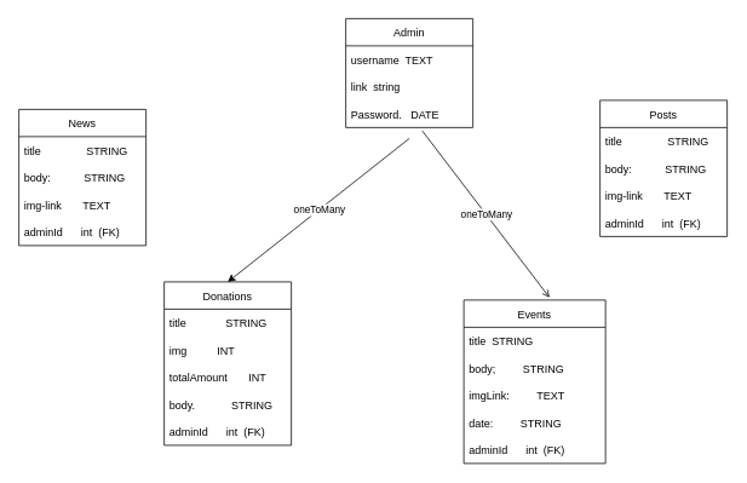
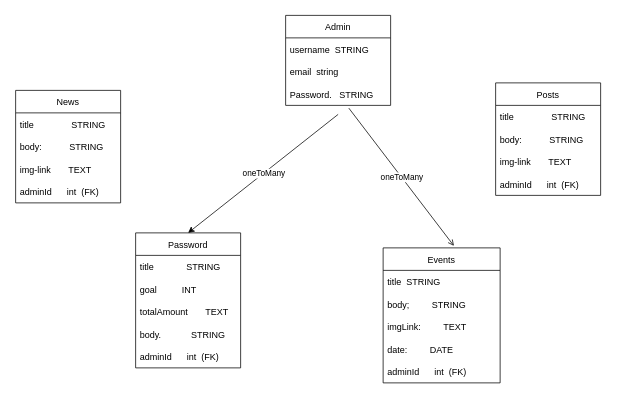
  <mxCell id="0" />
  <mxCell id="1" parent="0" />
  <mxCell id="2" value="Admin" style="swimlane;fontStyle=0;childLayout=stackLayout;horizontal=1;startSize=30;horizontalStack=0;resizeParent=1;resizeParentMax=0;resizeLast=0;collapsible=1;marginBottom=0;" parent="1" vertex="1"><mxGeometry x="380" y="20" width="140" height="120" as="geometry" /></mxCell>
- <mxCell id="3" value="username  TEXT" style="text;strokeColor=none;fillColor=none;align=left;verticalAlign=middle;spacingLeft=4;spacingRight=4;overflow=hidden;points=[[0,0.5],[1,0.5]];portConstraint=eastwest;rotatable=0;" parent="2" vertex="1"><mxGeometry y="30" width="140" height="30" as="geometry" /></mxCell>
- <mxCell id="4" value="link  string" style="text;strokeColor=none;fillColor=none;align=left;verticalAlign=middle;spacingLeft=4;spacingRight=4;overflow=hidden;points=[[0,0.5],[1,0.5]];portConstraint=eastwest;rotatable=0;" parent="2" vertex="1"><mxGeometry y="60" width="140" height="30" as="geometry" /></mxCell>
- <mxCell id="5" value="Password.   DATE" style="text;strokeColor=none;fillColor=none;align=left;verticalAlign=middle;spacingLeft=4;spacingRight=4;overflow=hidden;points=[[0,0.5],[1,0.5]];portConstraint=eastwest;rotatable=0;" parent="2" vertex="1"><mxGeometry y="90" width="140" height="30" as="geometry" /></mxCell>
+ <mxCell id="3" value="username  STRING" style="text;strokeColor=none;fillColor=none;align=left;verticalAlign=middle;spacingLeft=4;spacingRight=4;overflow=hidden;points=[[0,0.5],[1,0.5]];portConstraint=eastwest;rotatable=0;" parent="2" vertex="1"><mxGeometry y="30" width="140" height="30" as="geometry" /></mxCell>
+ <mxCell id="4" value="email  string" style="text;strokeColor=none;fillColor=none;align=left;verticalAlign=middle;spacingLeft=4;spacingRight=4;overflow=hidden;points=[[0,0.5],[1,0.5]];portConstraint=eastwest;rotatable=0;" parent="2" vertex="1"><mxGeometry y="60" width="140" height="30" as="geometry" /></mxCell>
+ <mxCell id="5" value="Password.   STRING" style="text;strokeColor=none;fillColor=none;align=left;verticalAlign=middle;spacingLeft=4;spacingRight=4;overflow=hidden;points=[[0,0.5],[1,0.5]];portConstraint=eastwest;rotatable=0;" parent="2" vertex="1"><mxGeometry y="90" width="140" height="30" as="geometry" /></mxCell>
  <mxCell id="6" value="Posts" style="swimlane;fontStyle=0;childLayout=stackLayout;horizontal=1;startSize=30;horizontalStack=0;resizeParent=1;resizeParentMax=0;resizeLast=0;collapsible=1;marginBottom=0;" parent="1" vertex="1"><mxGeometry x="660" y="110" width="140" height="150" as="geometry" /></mxCell>
  <mxCell id="7" value="title               STRING" style="text;strokeColor=none;fillColor=none;align=left;verticalAlign=middle;spacingLeft=4;spacingRight=4;overflow=hidden;points=[[0,0.5],[1,0.5]];portConstraint=eastwest;rotatable=0;" parent="6" vertex="1"><mxGeometry y="30" width="140" height="30" as="geometry" /></mxCell>
  <mxCell id="8" value="body:           STRING" style="text;strokeColor=none;fillColor=none;align=left;verticalAlign=middle;spacingLeft=4;spacingRight=4;overflow=hidden;points=[[0,0.5],[1,0.5]];portConstraint=eastwest;rotatable=0;" parent="6" vertex="1"><mxGeometry y="60" width="140" height="30" as="geometry" /></mxCell>
  <mxCell id="9" value="img-link       TEXT" style="text;strokeColor=none;fillColor=none;align=left;verticalAlign=middle;spacingLeft=4;spacingRight=4;overflow=hidden;points=[[0,0.5],[1,0.5]];portConstraint=eastwest;rotatable=0;" parent="6" vertex="1"><mxGeometry y="90" width="140" height="30" as="geometry" /></mxCell>
  <mxCell id="10" value="adminId      int  (FK)" style="text;strokeColor=none;fillColor=none;align=left;verticalAlign=middle;spacingLeft=4;spacingRight=4;overflow=hidden;points=[[0,0.5],[1,0.5]];portConstraint=eastwest;rotatable=0;" vertex="1" parent="6"><mxGeometry y="120" width="140" height="30" as="geometry" /></mxCell>
  <mxCell id="11" value="News" style="swimlane;fontStyle=0;childLayout=stackLayout;horizontal=1;startSize=30;horizontalStack=0;resizeParent=1;resizeParentMax=0;resizeLast=0;collapsible=1;marginBottom=0;" parent="1" vertex="1"><mxGeometry x="20" y="120" width="140" height="150" as="geometry" /></mxCell>
  <mxCell id="12" value="title               STRING" style="text;strokeColor=none;fillColor=none;align=left;verticalAlign=middle;spacingLeft=4;spacingRight=4;overflow=hidden;points=[[0,0.5],[1,0.5]];portConstraint=eastwest;rotatable=0;" parent="11" vertex="1"><mxGeometry y="30" width="140" height="30" as="geometry" /></mxCell>
  <mxCell id="13" value="body:           STRING" style="text;strokeColor=none;fillColor=none;align=left;verticalAlign=middle;spacingLeft=4;spacingRight=4;overflow=hidden;points=[[0,0.5],[1,0.5]];portConstraint=eastwest;rotatable=0;" parent="11" vertex="1"><mxGeometry y="60" width="140" height="30" as="geometry" /></mxCell>
  <mxCell id="14" value="img-link       TEXT" style="text;strokeColor=none;fillColor=none;align=left;verticalAlign=middle;spacingLeft=4;spacingRight=4;overflow=hidden;points=[[0,0.5],[1,0.5]];portConstraint=eastwest;rotatable=0;" parent="11" vertex="1"><mxGeometry y="90" width="140" height="30" as="geometry" /></mxCell>
  <mxCell id="15" value="adminId      int  (FK)" style="text;strokeColor=none;fillColor=none;align=left;verticalAlign=middle;spacingLeft=4;spacingRight=4;overflow=hidden;points=[[0,0.5],[1,0.5]];portConstraint=eastwest;rotatable=0;" vertex="1" parent="11"><mxGeometry y="120" width="140" height="30" as="geometry" /></mxCell>
- <mxCell id="16" value="Donations" style="swimlane;fontStyle=0;childLayout=stackLayout;horizontal=1;startSize=30;horizontalStack=0;resizeParent=1;resizeParentMax=0;resizeLast=0;collapsible=1;marginBottom=0;" vertex="1" parent="1"><mxGeometry x="180" y="310" width="140" height="180" as="geometry" /></mxCell>
+ <mxCell id="16" value="Password" style="swimlane;fontStyle=0;childLayout=stackLayout;horizontal=1;startSize=30;horizontalStack=0;resizeParent=1;resizeParentMax=0;resizeLast=0;collapsible=1;marginBottom=0;" vertex="1" parent="1"><mxGeometry x="180" y="310" width="140" height="180" as="geometry" /></mxCell>
  <mxCell id="17" value="title             STRING" style="text;strokeColor=none;fillColor=none;align=left;verticalAlign=middle;spacingLeft=4;spacingRight=4;overflow=hidden;points=[[0,0.5],[1,0.5]];portConstraint=eastwest;rotatable=0;" vertex="1" parent="16"><mxGeometry y="30" width="140" height="30" as="geometry" /></mxCell>
- <mxCell id="18" value="img          INT" style="text;strokeColor=none;fillColor=none;align=left;verticalAlign=middle;spacingLeft=4;spacingRight=4;overflow=hidden;points=[[0,0.5],[1,0.5]];portConstraint=eastwest;rotatable=0;" vertex="1" parent="16"><mxGeometry y="60" width="140" height="30" as="geometry" /></mxCell>
- <mxCell id="19" value="totalAmount       INT" style="text;strokeColor=none;fillColor=none;align=left;verticalAlign=middle;spacingLeft=4;spacingRight=4;overflow=hidden;points=[[0,0.5],[1,0.5]];portConstraint=eastwest;rotatable=0;" vertex="1" parent="16"><mxGeometry y="90" width="140" height="30" as="geometry" /></mxCell>
+ <mxCell id="18" value="goal          INT" style="text;strokeColor=none;fillColor=none;align=left;verticalAlign=middle;spacingLeft=4;spacingRight=4;overflow=hidden;points=[[0,0.5],[1,0.5]];portConstraint=eastwest;rotatable=0;" vertex="1" parent="16"><mxGeometry y="60" width="140" height="30" as="geometry" /></mxCell>
+ <mxCell id="19" value="totalAmount       TEXT" style="text;strokeColor=none;fillColor=none;align=left;verticalAlign=middle;spacingLeft=4;spacingRight=4;overflow=hidden;points=[[0,0.5],[1,0.5]];portConstraint=eastwest;rotatable=0;" vertex="1" parent="16"><mxGeometry y="90" width="140" height="30" as="geometry" /></mxCell>
  <mxCell id="20" value="body.            STRING" style="text;strokeColor=none;fillColor=none;align=left;verticalAlign=middle;spacingLeft=4;spacingRight=4;overflow=hidden;points=[[0,0.5],[1,0.5]];portConstraint=eastwest;rotatable=0;" vertex="1" parent="16"><mxGeometry y="120" width="140" height="30" as="geometry" /></mxCell>
  <mxCell id="21" value="adminId      int  (FK)" style="text;strokeColor=none;fillColor=none;align=left;verticalAlign=middle;spacingLeft=4;spacingRight=4;overflow=hidden;points=[[0,0.5],[1,0.5]];portConstraint=eastwest;rotatable=0;" vertex="1" parent="16"><mxGeometry y="150" width="140" height="30" as="geometry" /></mxCell>
  <mxCell id="22" value="Events" style="swimlane;fontStyle=0;childLayout=stackLayout;horizontal=1;startSize=30;horizontalStack=0;resizeParent=1;resizeParentMax=0;resizeLast=0;collapsible=1;marginBottom=0;" vertex="1" parent="1"><mxGeometry x="510" y="330" width="156" height="180" as="geometry" /></mxCell>
  <mxCell id="23" value="title  STRING" style="text;strokeColor=none;fillColor=none;align=left;verticalAlign=middle;spacingLeft=4;spacingRight=4;overflow=hidden;points=[[0,0.5],[1,0.5]];portConstraint=eastwest;rotatable=0;" vertex="1" parent="22"><mxGeometry y="30" width="156" height="30" as="geometry" /></mxCell>
  <mxCell id="24" value="body;         STRING" style="text;strokeColor=none;fillColor=none;align=left;verticalAlign=middle;spacingLeft=4;spacingRight=4;overflow=hidden;points=[[0,0.5],[1,0.5]];portConstraint=eastwest;rotatable=0;" vertex="1" parent="22"><mxGeometry y="60" width="156" height="30" as="geometry" /></mxCell>
  <mxCell id="25" value="imgLink:         TEXT" style="text;strokeColor=none;fillColor=none;align=left;verticalAlign=middle;spacingLeft=4;spacingRight=4;overflow=hidden;points=[[0,0.5],[1,0.5]];portConstraint=eastwest;rotatable=0;" vertex="1" parent="22"><mxGeometry y="90" width="156" height="30" as="geometry" /></mxCell>
- <mxCell id="26" value="date:         STRING" style="text;strokeColor=none;fillColor=none;align=left;verticalAlign=middle;spacingLeft=4;spacingRight=4;overflow=hidden;points=[[0,0.5],[1,0.5]];portConstraint=eastwest;rotatable=0;" vertex="1" parent="22"><mxGeometry y="120" width="156" height="30" as="geometry" /></mxCell>
+ <mxCell id="26" value="date:         DATE" style="text;strokeColor=none;fillColor=none;align=left;verticalAlign=middle;spacingLeft=4;spacingRight=4;overflow=hidden;points=[[0,0.5],[1,0.5]];portConstraint=eastwest;rotatable=0;" vertex="1" parent="22"><mxGeometry y="120" width="156" height="30" as="geometry" /></mxCell>
  <mxCell id="27" value="adminId      int  (FK)" style="text;strokeColor=none;fillColor=none;align=left;verticalAlign=middle;spacingLeft=4;spacingRight=4;overflow=hidden;points=[[0,0.5],[1,0.5]];portConstraint=eastwest;rotatable=0;" vertex="1" parent="22"><mxGeometry y="150" width="156" height="30" as="geometry" /></mxCell>
  <mxCell id="28" value="" style="endArrow=classic;html=1;entryX=0.5;entryY=0;entryDx=0;entryDy=0;" edge="1" parent="1" target="16"><mxGeometry relative="1" as="geometry"><mxPoint x="450" y="152" as="sourcePoint" /><mxPoint x="170" y="182.443" as="targetPoint" /></mxGeometry></mxCell>
  <mxCell id="29" value="oneToMany" style="edgeLabel;resizable=0;html=1;align=center;verticalAlign=middle;" connectable="0" vertex="1" parent="28"><mxGeometry relative="1" as="geometry" /></mxCell>
  <mxCell id="30" value="" style="endArrow=open;html=1;entryX=0.605;entryY=-0.015;entryDx=0;entryDy=0;entryPerimeter=0;exitX=0.602;exitY=1.123;exitDx=0;exitDy=0;exitPerimeter=0;" edge="1" parent="1" source="5" target="22"><mxGeometry relative="1" as="geometry"><mxPoint x="460" y="162" as="sourcePoint" /><mxPoint x="160" y="320" as="targetPoint" /></mxGeometry></mxCell>
  <mxCell id="31" value="oneToMany" style="edgeLabel;resizable=0;html=1;align=center;verticalAlign=middle;" connectable="0" vertex="1" parent="30"><mxGeometry relative="1" as="geometry" /></mxCell>
